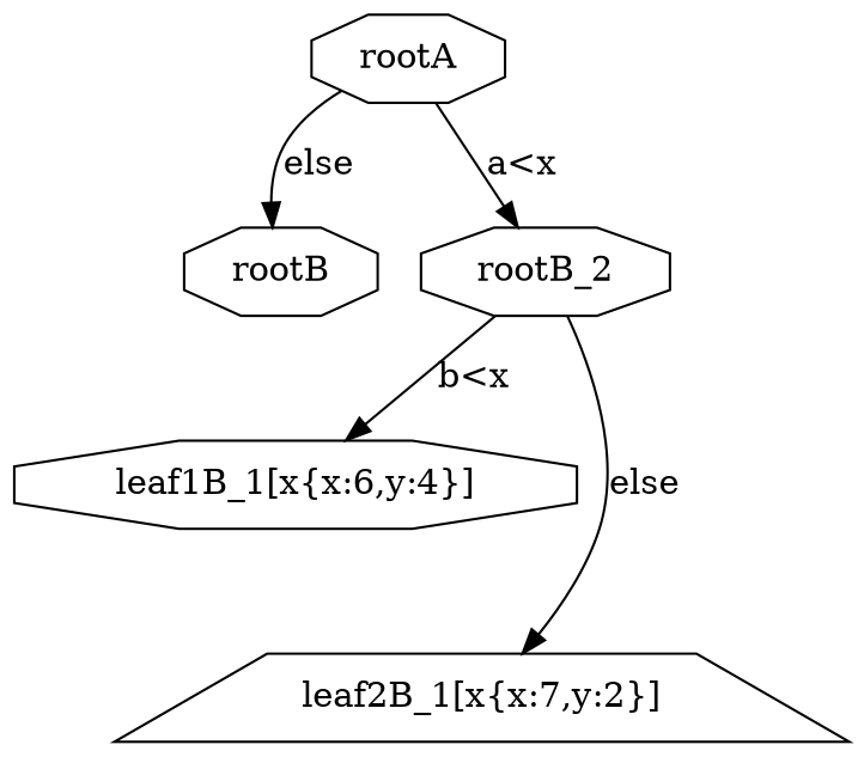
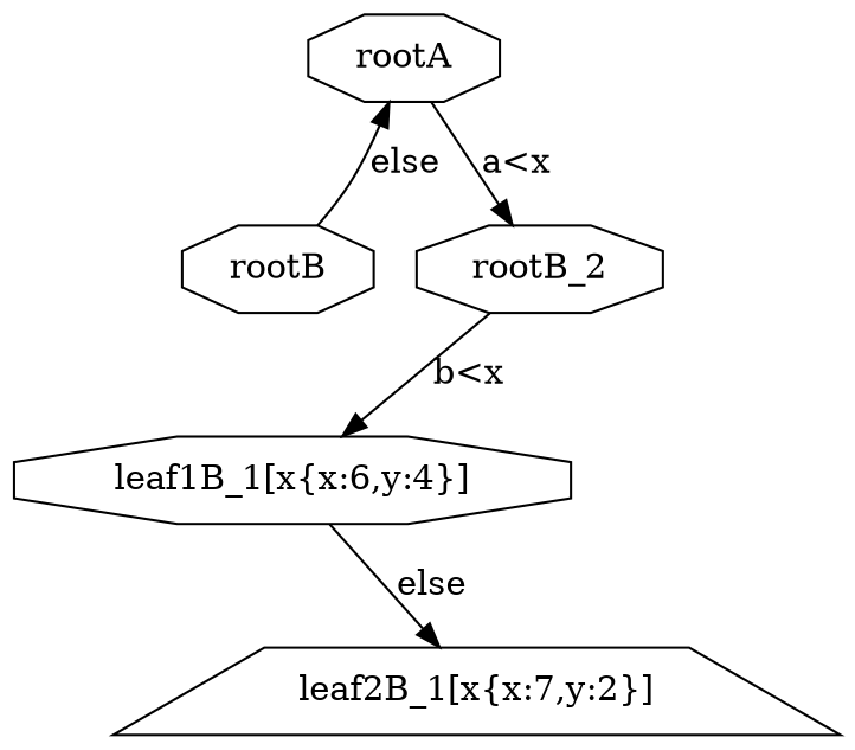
  digraph {
    node [shape=octagon]
    rootA
    rootB
    n3 [label=rootB_2]
    "leaf1B_1[x{x:6,y:4}]"
    "leaf2B_1[x{x:7,y:2}]" [shape=trapezium]
-   rootA -> rootB [label=else]
+   rootB -> rootA [label=else]
    rootA -> n3 [label="a<x"]
    n3 -> "leaf1B_1[x{x:6,y:4}]" [label="b<x"]
-   n3 -> "leaf2B_1[x{x:7,y:2}]" [label=else]
+   "leaf1B_1[x{x:6,y:4}]" -> "leaf2B_1[x{x:7,y:2}]" [label=else]
  }
